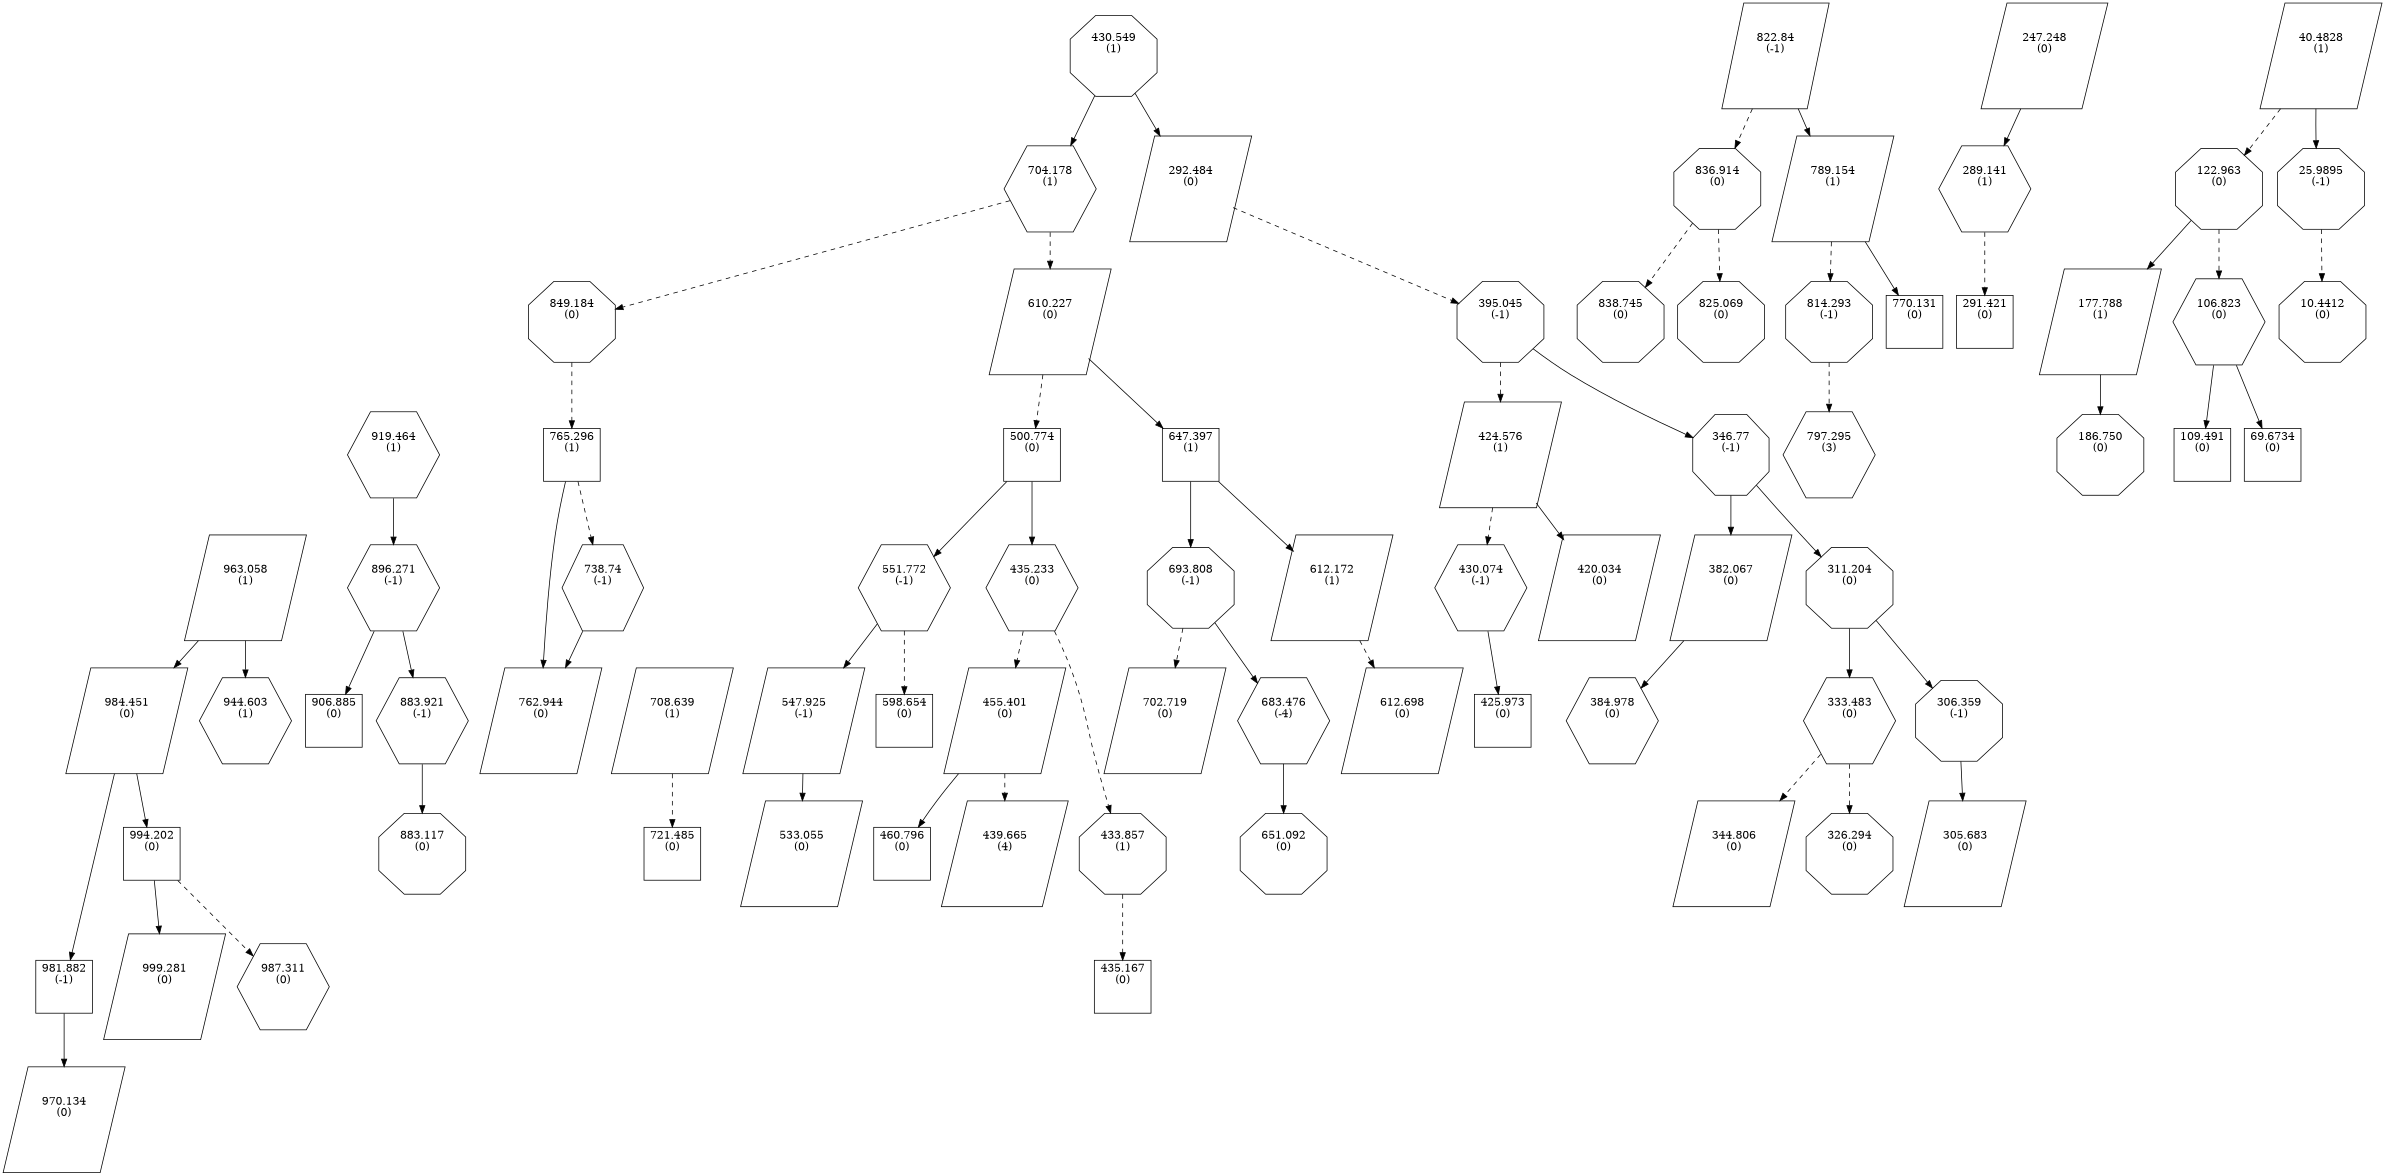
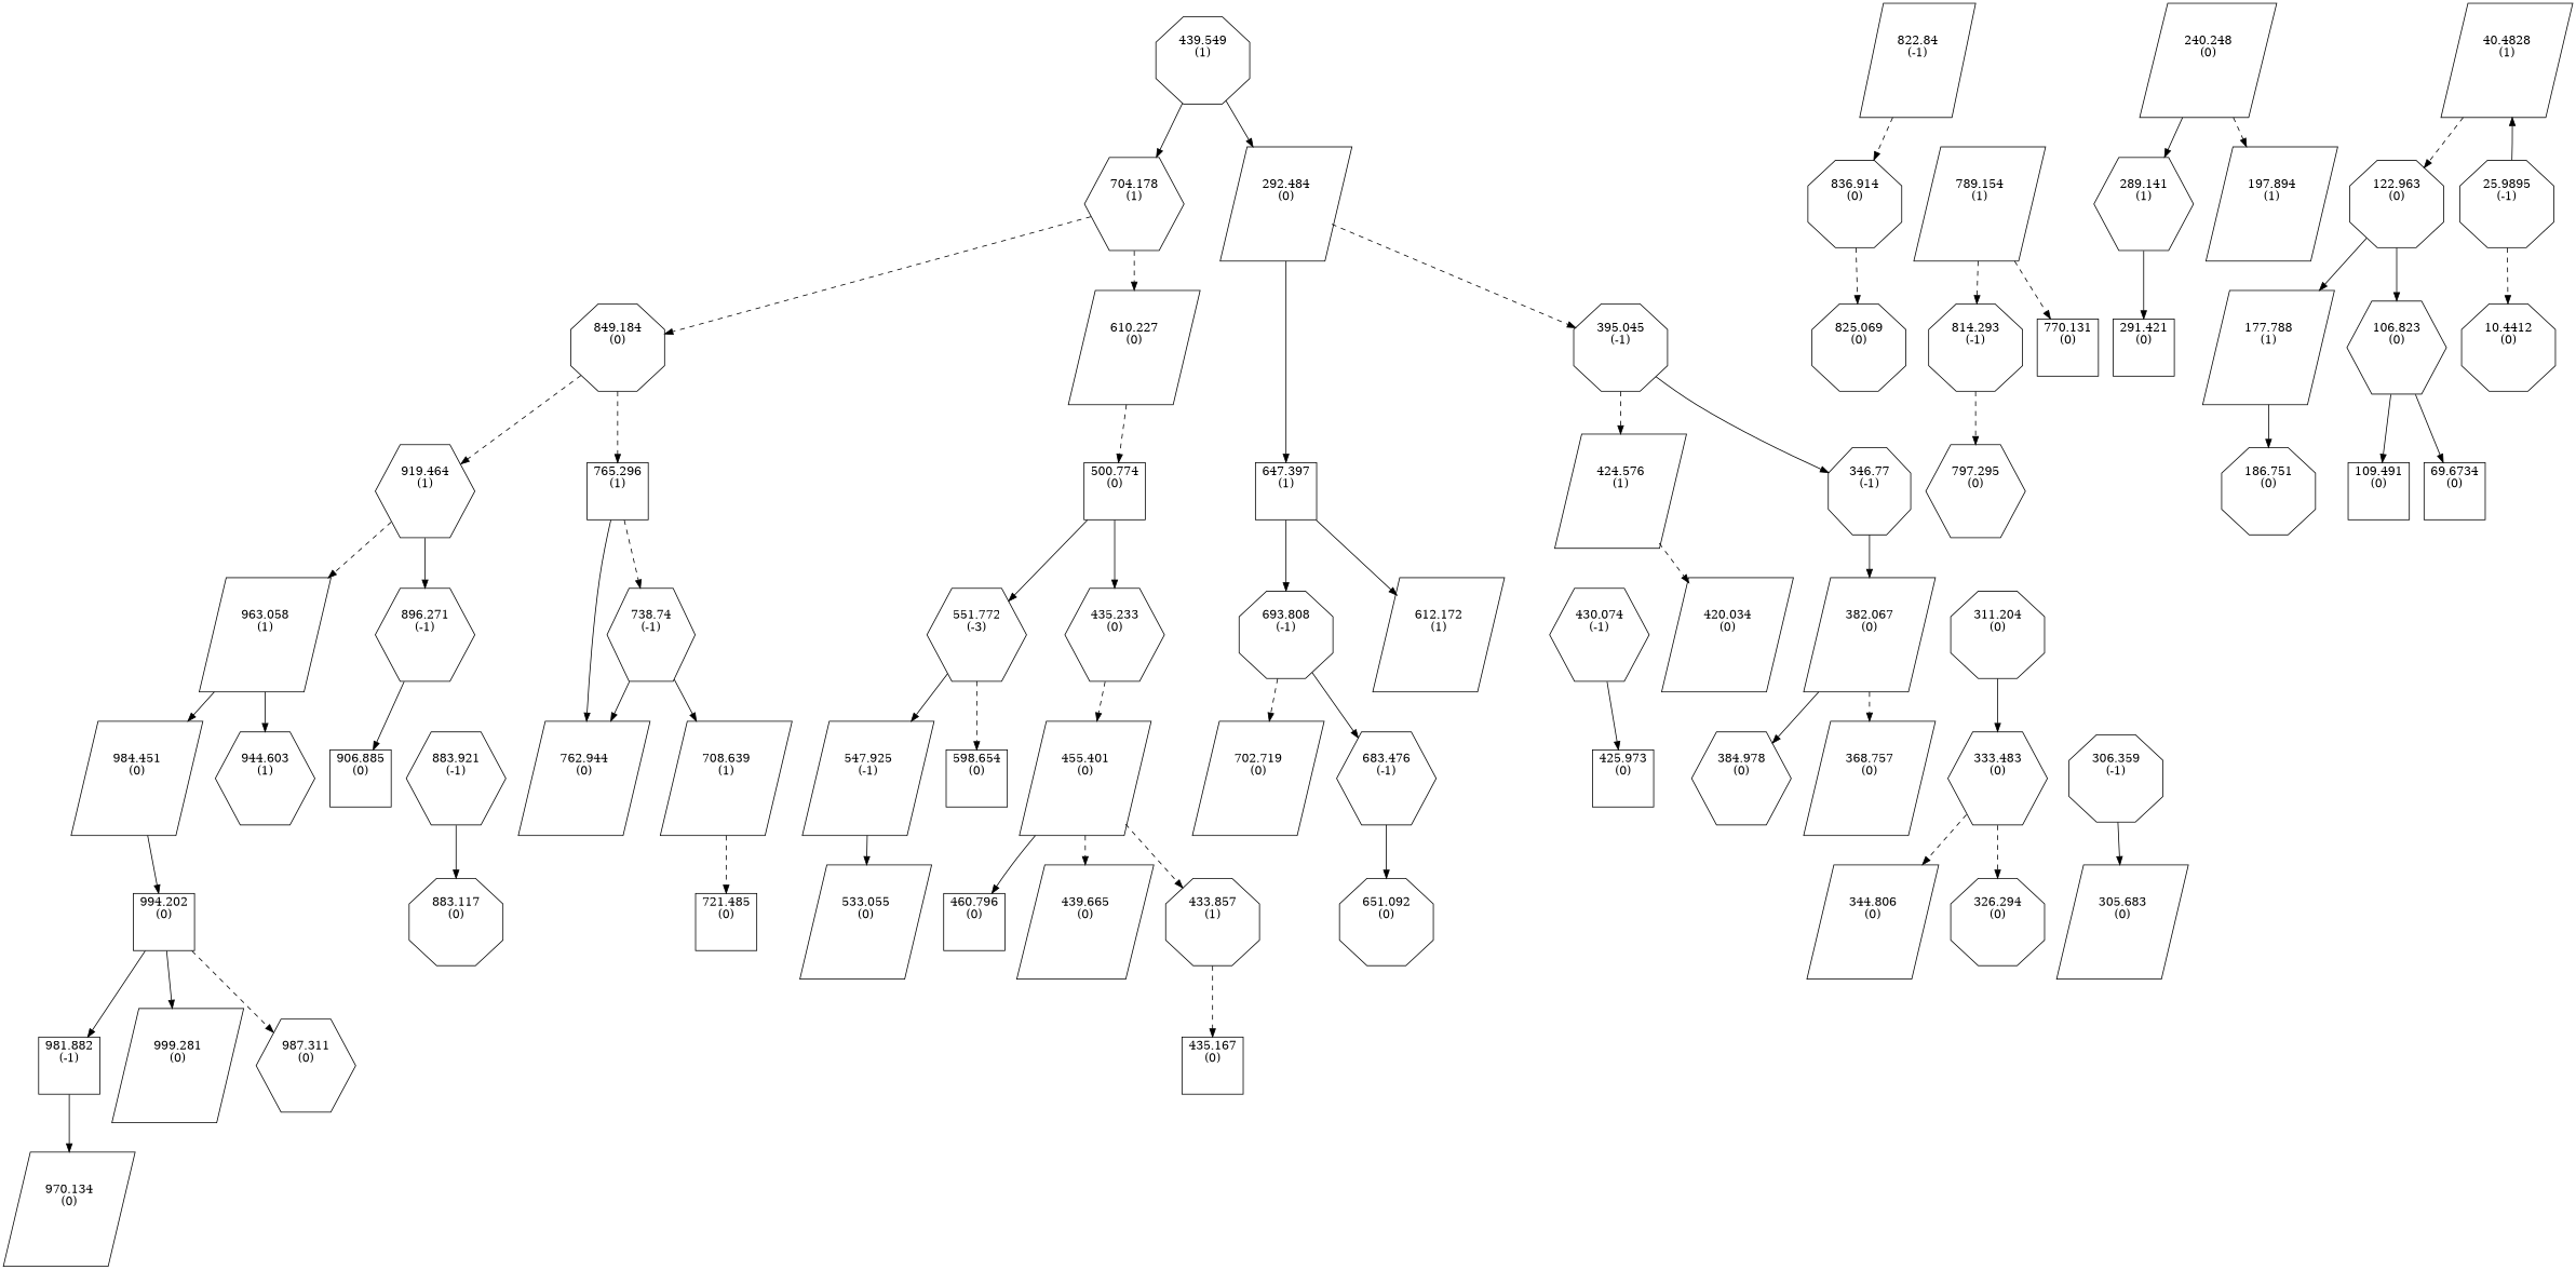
  digraph {
    node [shape=parallelogram]
    edge [style=solid]
-   n1 [label="430.549\n(1)\n\n\n" shape=octagon]
+   n1 [label="439.549\n(1)\n\n\n" shape=octagon]
    n2 [label="704.178\n(1)\n\n\n" shape=hexagon]
    n3 [label="292.484\n(0)\n\n\n"]
    n4 [label="849.184\n(0)\n\n\n" shape=octagon]
    n5 [label="610.227\n(0)\n\n\n"]
    n6 [label="395.045\n(-1)\n\n\n" shape=octagon]
    n7 [label="919.464\n(1)\n\n\n" shape=hexagon]
    n8 [label="765.296\n(1)\n\n\n" shape=box]
    n9 [label="647.397\n(1)\n\n\n" shape=box]
    n10 [label="500.774\n(0)\n\n\n" shape=box]
    n11 [label="963.058\n(1)\n\n\n"]
    n12 [label="896.271\n(-1)\n\n\n" shape=hexagon]
    n13 [label="738.74\n(-1)\n\n\n" shape=hexagon]
    n14 [label="762.944\n(0)\n\n\n"]
    n15 [label="984.451\n(0)\n\n\n"]
    n16 [label="944.603\n(1)\n\n\n" shape=hexagon]
    n17 [label="906.885\n(0)\n\n\n" shape=box]
    n18 [label="883.921\n(-1)\n\n\n" shape=hexagon]
    n19 [label="994.202\n(0)\n\n\n" shape=box]
    n20 [label="981.882\n(-1)\n\n\n" shape=box]
    n21 [label="999.281\n(0)\n\n\n"]
    n22 [label="987.311\n(0)\n\n\n" shape=hexagon]
    n23 [label="970.134\n(0)\n\n\n"]
    n24 [label="883.117\n(0)\n\n\n" shape=octagon]
    n25 [label="822.84\n(-1)\n\n\n"]
    n26 [label="836.914\n(0)\n\n\n" shape=octagon]
    n27 [label="789.154\n(1)\n\n\n"]
    n28 [label="708.639\n(1)\n\n\n"]
-   n29 [label="838.745\n(0)\n\n\n" shape=octagon]
    n30 [label="825.069\n(0)\n\n\n" shape=octagon]
    n31 [label="814.293\n(-1)\n\n\n" shape=octagon]
    n32 [label="770.131\n(0)\n\n\n" shape=box]
-   n33 [label="797.295\n(3)\n\n\n" shape=hexagon]
+   n33 [label="797.295\n(0)\n\n\n" shape=hexagon]
    n34 [label="721.485\n(0)\n\n\n" shape=box]
    n35 [label="693.808\n(-1)\n\n\n" shape=octagon]
    n36 [label="612.172\n(1)\n\n\n"]
-   n37 [label="551.772\n(-1)\n\n\n" shape=hexagon]
+   n37 [label="551.772\n(-3)\n\n\n" shape=hexagon]
    n38 [label="435.233\n(0)\n\n\n" shape=hexagon]
    n39 [label="702.719\n(0)\n\n\n"]
-   n40 [label="683.476\n(-4)\n\n\n" shape=hexagon]
-   n41 [label="612.698\n(0)\n\n\n"]
+   n40 [label="683.476\n(-1)\n\n\n" shape=hexagon]
    n42 [label="651.092\n(0)\n\n\n" shape=octagon]
    n43 [label="598.654\n(0)\n\n\n" shape=box]
    n44 [label="547.925\n(-1)\n\n\n"]
    n45 [label="455.401\n(0)\n\n\n"]
    n46 [label="433.857\n(1)\n\n\n" shape=octagon]
    n47 [label="533.055\n(0)\n\n\n"]
    n48 [label="460.796\n(0)\n\n\n" shape=box]
-   n49 [label="439.665\n(4)\n\n\n"]
+   n49 [label="439.665\n(0)\n\n\n"]
    n50 [label="435.167\n(0)\n\n\n" shape=box]
    n51 [label="424.576\n(1)\n\n\n"]
    n52 [label="346.77\n(-1)\n\n\n" shape=octagon]
    n53 [label="430.074\n(-1)\n\n\n" shape=hexagon]
    n54 [label="420.034\n(0)\n\n\n"]
    n55 [label="382.067\n(0)\n\n\n"]
    n56 [label="311.204\n(0)\n\n\n" shape=octagon]
    n57 [label="425.973\n(0)\n\n\n" shape=box]
    n58 [label="384.978\n(0)\n\n\n" shape=hexagon]
+   n59 [label="368.757\n(0)\n\n\n"]
    n60 [label="333.483\n(0)\n\n\n" shape=hexagon]
    n61 [label="306.359\n(-1)\n\n\n" shape=octagon]
    n62 [label="344.806\n(0)\n\n\n"]
    n63 [label="326.294\n(0)\n\n\n" shape=octagon]
    n64 [label="305.683\n(0)\n\n\n"]
-   n65 [label="247.248\n(0)\n\n\n"]
+   n65 [label="240.248\n(0)\n\n\n"]
    n66 [label="289.141\n(1)\n\n\n" shape=hexagon]
+   n67 [label="197.894\n(1)\n\n\n"]
    n68 [label="40.4828\n(1)\n\n\n"]
    n69 [label="122.963\n(0)\n\n\n" shape=octagon]
    n70 [label="25.9895\n(-1)\n\n\n" shape=octagon]
    n71 [label="291.421\n(0)\n\n\n" shape=box]
    n72 [label="177.788\n(1)\n\n\n"]
    n73 [label="106.823\n(0)\n\n\n" shape=hexagon]
    n74 [label="10.4412\n(0)\n\n\n" shape=octagon]
-   n75 [label="186.750\n(0)\n\n\n" shape=octagon]
+   n75 [label="186.751\n(0)\n\n\n" shape=octagon]
    n76 [label="109.491\n(0)\n\n\n" shape=box]
    n77 [label="69.6734\n(0)\n\n\n" shape=box]
    n1 -> n2
    n1 -> n3
    n2 -> n4 [style=dashed]
    n2 -> n5 [style=dashed]
    n3 -> n6 [style=dashed]
+   n4 -> n7 [style=dashed]
    n4 -> n8 [style=dashed]
-   n5 -> n9
+   n3 -> n9
    n5 -> n10 [style=dashed]
    n6 -> n51 [style=dashed]
    n6 -> n52
+   n7 -> n11 [style=dashed]
    n7 -> n12
    n8 -> n13 [style=dashed]
    n8 -> n14
    n9 -> n35
    n9 -> n36
    n10 -> n37
    n10 -> n38
    n11 -> n15
    n11 -> n16
    n12 -> n17
-   n12 -> n18
    n13 -> n14
+   n13 -> n28
    n15 -> n19
-   n15 -> n20
+   n19 -> n20
    n18 -> n24
    n19 -> n21
    n19 -> n22 [style=dashed]
    n20 -> n23
    n25 -> n26 [style=dashed]
-   n25 -> n27
-   n26 -> n29 [style=dashed]
    n26 -> n30 [style=dashed]
    n27 -> n31 [style=dashed]
-   n27 -> n32
+   n27 -> n32 [style=dashed]
    n28 -> n34 [style=dashed]
    n31 -> n33 [style=dashed]
    n35 -> n39 [style=dashed]
    n35 -> n40
-   n36 -> n41 [style=dashed]
    n37 -> n43 [style=dashed]
    n37 -> n44
    n38 -> n45 [style=dashed]
-   n38 -> n46 [style=dashed]
+   n45 -> n46 [style=dashed]
    n40 -> n42
    n44 -> n47
    n45 -> n48
    n45 -> n49 [style=dashed]
    n46 -> n50 [style=dashed]
-   n51 -> n53 [style=dashed]
-   n51 -> n54
+   n51 -> n54 [style=dashed]
    n52 -> n55
-   n52 -> n56
    n53 -> n57
    n55 -> n58
+   n55 -> n59 [style=dashed]
    n56 -> n60
-   n56 -> n61
    n60 -> n62 [style=dashed]
    n60 -> n63 [style=dashed]
    n61 -> n64
    n65 -> n66
-   n66 -> n71 [style=dashed]
+   n65 -> n67 [style=dashed]
+   n66 -> n71
    n68 -> n69 [style=dashed]
-   n68 -> n70
+   n70 -> n68
    n69 -> n72
-   n69 -> n73 [style=dashed]
+   n69 -> n73
    n70 -> n74 [style=dashed]
    n72 -> n75
    n73 -> n76
    n73 -> n77
  }
